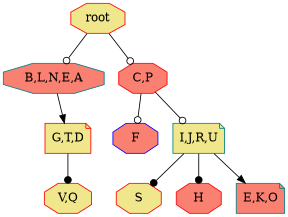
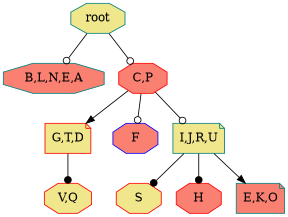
  strict digraph {
    node [color=red fillcolor=khaki shape=octagon style=filled]
    edge [arrowhead=odot]
-   n1 [label=root]
+   n1 [color=teal label=root]
    n2 [color=teal fillcolor=salmon label="B,L,N,E,A"]
    n3 [fillcolor=salmon label="C,P"]
    n4 [color=blue fillcolor=salmon label=F]
    n5 [label="G,T,D" shape=note]
    n6 [color=teal label="I,J,R,U" shape=note]
    n7 [label="V,Q"]
    n8 [label=S]
    n9 [fillcolor=salmon label=H]
    n10 [color=teal fillcolor=salmon label="E,K,O" shape=note]
    n1 -> n2
    n1 -> n3
    n3 -> n4
-   n2 -> n5 [arrowhead=normal]
+   n3 -> n5 [arrowhead=normal]
    n3 -> n6
    n5 -> n7 [arrowhead=dot]
    n6 -> n8 [arrowhead=dot]
    n6 -> n9 [arrowhead=dot]
    n6 -> n10 [arrowhead=normal]
  }
